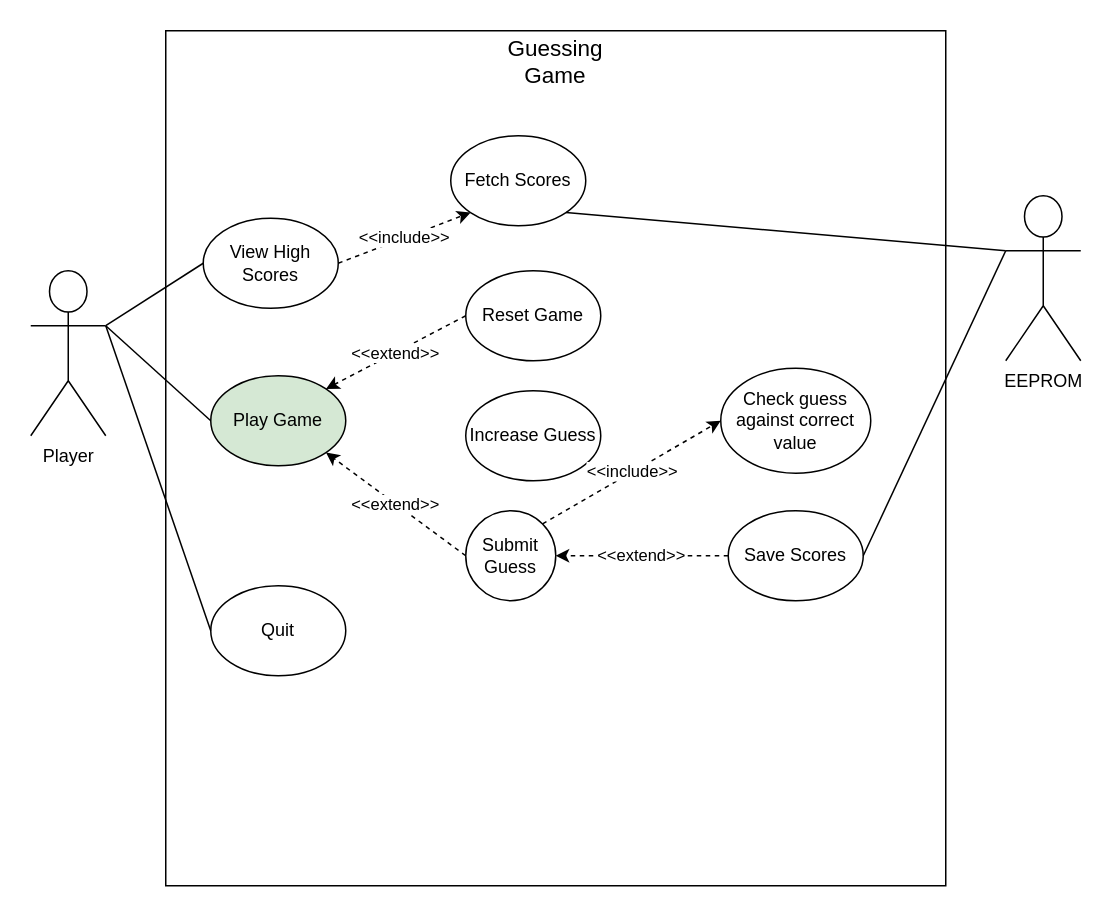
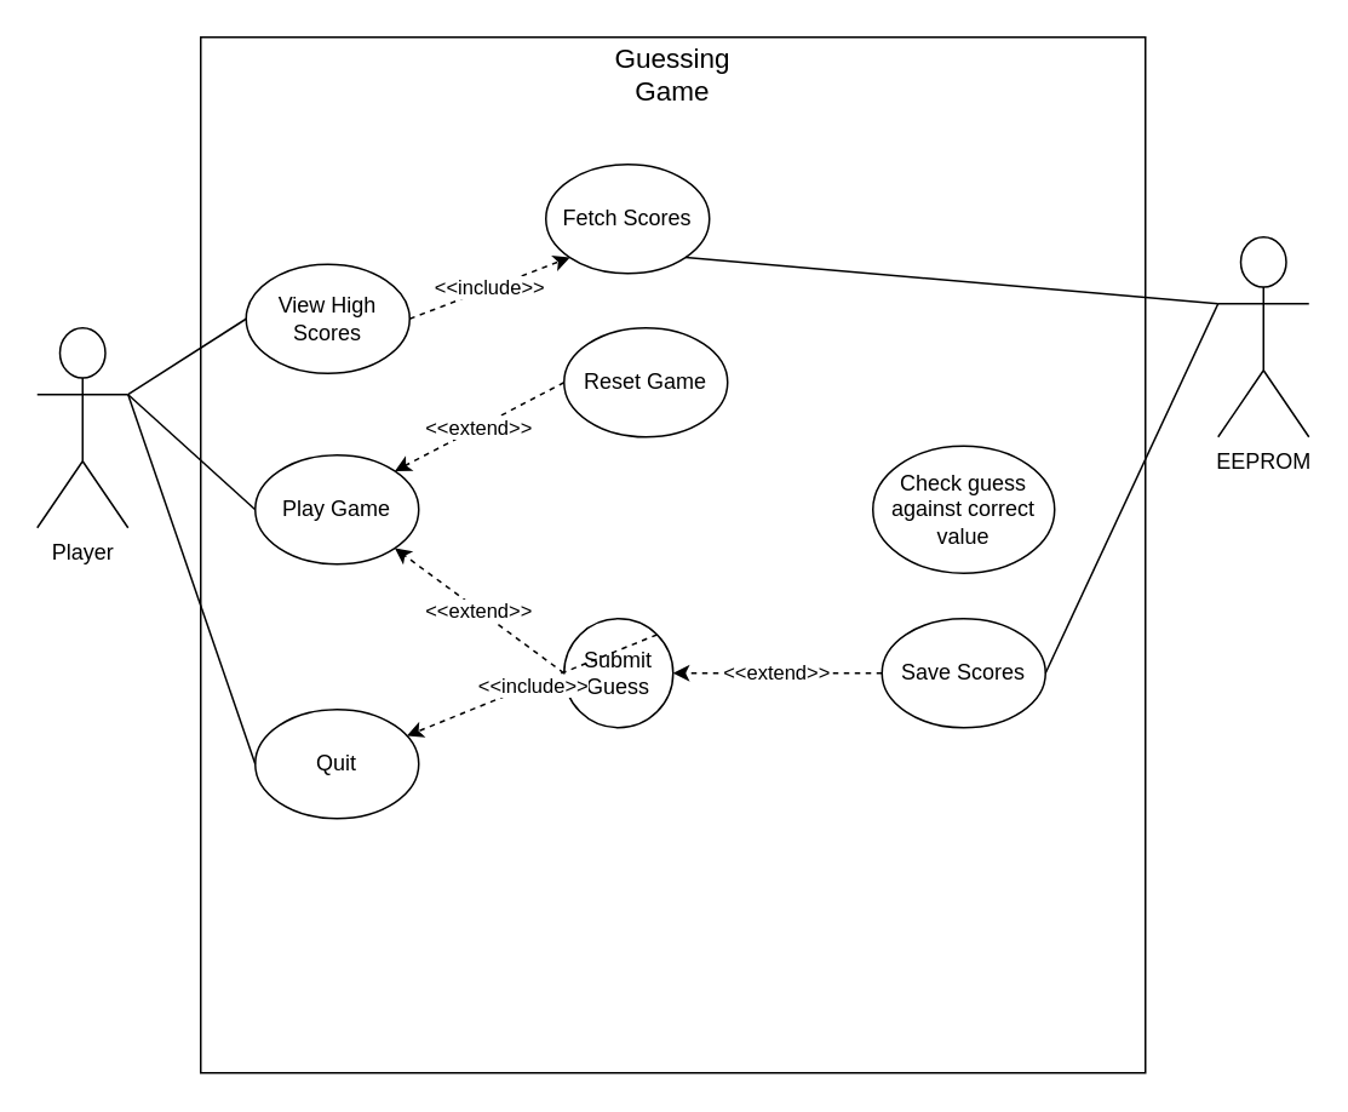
  <mxCell id="0" />
  <mxCell id="1" parent="0" />
  <mxCell id="2" value="" style="rounded=0;whiteSpace=wrap;html=1;glass=0;" parent="1" vertex="1"><mxGeometry x="110" y="20" width="520" height="570" as="geometry" /></mxCell>
  <mxCell id="3" value="&lt;div&gt;&lt;span style=&quot;font-size: 15px&quot;&gt;Guessing Game&lt;/span&gt;&lt;/div&gt;" style="text;html=1;strokeColor=none;fillColor=none;align=center;verticalAlign=middle;whiteSpace=wrap;rounded=0;glass=0;" parent="1" vertex="1"><mxGeometry x="350" y="30" width="40" height="20" as="geometry" /></mxCell>
  <mxCell id="4" value="Player" style="shape=umlActor;verticalLabelPosition=bottom;verticalAlign=top;html=1;outlineConnect=0;rounded=0;glass=0;" parent="1" vertex="1"><mxGeometry x="20" y="180" width="50" height="110" as="geometry" /></mxCell>
  <mxCell id="5" value="View High Scores" style="ellipse;whiteSpace=wrap;html=1;rounded=0;glass=0;" parent="1" vertex="1"><mxGeometry x="135" y="145" width="90" height="60" as="geometry" /></mxCell>
  <mxCell id="6" value="EEPROM" style="shape=umlActor;verticalLabelPosition=bottom;verticalAlign=top;html=1;outlineConnect=0;rounded=0;glass=0;" parent="1" vertex="1"><mxGeometry x="670" y="130" width="50" height="110" as="geometry" /></mxCell>
- <mxCell id="7" value="Play Game" style="ellipse;whiteSpace=wrap;html=1;rounded=0;glass=0;fillColor=#d5e8d4;" parent="1" vertex="1"><mxGeometry x="140" y="250" width="90" height="60" as="geometry" /></mxCell>
+ <mxCell id="7" value="Play Game" style="ellipse;whiteSpace=wrap;html=1;rounded=0;glass=0;" parent="1" vertex="1"><mxGeometry x="140" y="250" width="90" height="60" as="geometry" /></mxCell>
  <mxCell id="8" value="Quit" style="ellipse;whiteSpace=wrap;html=1;rounded=0;glass=0;" parent="1" vertex="1"><mxGeometry x="140" y="390" width="90" height="60" as="geometry" /></mxCell>
  <mxCell id="9" value="Fetch Scores" style="ellipse;whiteSpace=wrap;html=1;rounded=0;glass=0;" parent="1" vertex="1"><mxGeometry x="300" y="90" width="90" height="60" as="geometry" /></mxCell>
  <mxCell id="10" value="" style="endArrow=none;html=1;entryX=1;entryY=1;entryDx=0;entryDy=0;exitX=0;exitY=0.333;exitDx=0;exitDy=0;exitPerimeter=0;" parent="1" target="9" edge="1" source="6"><mxGeometry width="50" height="50" relative="1" as="geometry"><mxPoint x="670" y="217" as="sourcePoint" /><mxPoint x="390" y="420" as="targetPoint" /></mxGeometry></mxCell>
  <mxCell id="11" value="&amp;lt;&amp;lt;include&amp;gt;&amp;gt;" style="endArrow=classic;html=1;exitX=1;exitY=0.5;exitDx=0;exitDy=0;entryX=0;entryY=1;entryDx=0;entryDy=0;dashed=1;" parent="1" source="5" target="9" edge="1"><mxGeometry width="50" height="50" relative="1" as="geometry"><mxPoint x="340" y="470" as="sourcePoint" /><mxPoint x="390" y="420" as="targetPoint" /></mxGeometry></mxCell>
  <mxCell id="12" value="" style="endArrow=none;html=1;exitX=1;exitY=0.333;exitDx=0;exitDy=0;exitPerimeter=0;entryX=0;entryY=0.5;entryDx=0;entryDy=0;" parent="1" source="4" target="5" edge="1"><mxGeometry width="50" height="50" relative="1" as="geometry"><mxPoint x="340" y="470" as="sourcePoint" /><mxPoint x="390" y="420" as="targetPoint" /></mxGeometry></mxCell>
  <mxCell id="13" value="" style="endArrow=none;html=1;exitX=1;exitY=0.333;exitDx=0;exitDy=0;exitPerimeter=0;entryX=0;entryY=0.5;entryDx=0;entryDy=0;" parent="1" source="4" target="7" edge="1"><mxGeometry width="50" height="50" relative="1" as="geometry"><mxPoint x="80" y="226.667" as="sourcePoint" /><mxPoint x="150" y="170" as="targetPoint" /></mxGeometry></mxCell>
  <mxCell id="14" value="" style="endArrow=none;html=1;exitX=1;exitY=0.333;exitDx=0;exitDy=0;exitPerimeter=0;entryX=0;entryY=0.5;entryDx=0;entryDy=0;" parent="1" source="4" target="8" edge="1"><mxGeometry width="50" height="50" relative="1" as="geometry"><mxPoint x="80" y="226.667" as="sourcePoint" /><mxPoint x="150" y="310" as="targetPoint" /></mxGeometry></mxCell>
  <mxCell id="15" value="Save Scores" style="ellipse;whiteSpace=wrap;html=1;rounded=0;glass=0;" parent="1" vertex="1"><mxGeometry x="485" y="340" width="90" height="60" as="geometry" /></mxCell>
  <mxCell id="16" value="&amp;lt;&amp;lt;extend&amp;gt;&amp;gt;" style="endArrow=classic;html=1;exitX=0;exitY=0.5;exitDx=0;exitDy=0;entryX=1;entryY=0.5;entryDx=0;entryDy=0;dashed=1;" parent="1" source="15" target="21" edge="1"><mxGeometry width="50" height="50" relative="1" as="geometry"><mxPoint x="240" y="170" as="sourcePoint" /><mxPoint x="310" y="130" as="targetPoint" /><Array as="points" /></mxGeometry></mxCell>
  <mxCell id="17" value="" style="endArrow=none;html=1;entryX=1;entryY=0.5;entryDx=0;entryDy=0;exitX=0;exitY=0.333;exitDx=0;exitDy=0;exitPerimeter=0;" parent="1" source="6" target="15" edge="1"><mxGeometry width="50" height="50" relative="1" as="geometry"><mxPoint x="680" y="227" as="sourcePoint" /><mxPoint x="400" y="130" as="targetPoint" /></mxGeometry></mxCell>
  <mxCell id="18" value="Reset Game" style="ellipse;whiteSpace=wrap;html=1;rounded=0;glass=0;" parent="1" vertex="1"><mxGeometry x="310" y="180" width="90" height="60" as="geometry" /></mxCell>
  <mxCell id="19" value="&amp;lt;&amp;lt;extend&amp;gt;&amp;gt;" style="endArrow=classic;html=1;exitX=0;exitY=0.5;exitDx=0;exitDy=0;entryX=1;entryY=0;entryDx=0;entryDy=0;dashed=1;" parent="1" source="18" target="7" edge="1"><mxGeometry width="50" height="50" relative="1" as="geometry"><mxPoint x="320" y="230" as="sourcePoint" /><mxPoint x="240" y="290" as="targetPoint" /><Array as="points" /></mxGeometry></mxCell>
- <mxCell id="20" value="Increase Guess" style="ellipse;whiteSpace=wrap;html=1;rounded=0;glass=0;" parent="1" vertex="1"><mxGeometry x="310" y="260" width="90" height="60" as="geometry" /></mxCell>
  <mxCell id="21" value="Submit Guess" style="ellipse;whiteSpace=wrap;html=1;rounded=0;glass=0;" parent="1" vertex="1"><mxGeometry x="310" y="340" width="60" height="60" as="geometry" /></mxCell>
  <mxCell id="22" value="&amp;lt;&amp;lt;extend&amp;gt;&amp;gt;" style="endArrow=classic;html=1;exitX=0;exitY=0.5;exitDx=0;exitDy=0;dashed=1;entryX=1;entryY=1;entryDx=0;entryDy=0;" parent="1" source="21" target="7" edge="1"><mxGeometry width="50" height="50" relative="1" as="geometry"><mxPoint x="320" y="370" as="sourcePoint" /><mxPoint x="226.82" y="311.213" as="targetPoint" /><Array as="points" /></mxGeometry></mxCell>
  <mxCell id="23" value="Check guess against correct value" style="ellipse;whiteSpace=wrap;html=1;rounded=0;glass=0;" vertex="1" parent="1"><mxGeometry x="480" y="245" width="100" height="70" as="geometry" /></mxCell>
- <mxCell id="24" value="&amp;lt;&amp;lt;include&amp;gt;&amp;gt;" style="endArrow=classic;html=1;exitX=1;exitY=0;exitDx=0;exitDy=0;entryX=0;entryY=0.5;entryDx=0;entryDy=0;dashed=1;" edge="1" parent="1" source="21" target="23"><mxGeometry width="50" height="50" relative="1" as="geometry"><mxPoint x="410" y="298.79" as="sourcePoint" /><mxPoint x="493.18" y="280.003" as="targetPoint" /></mxGeometry></mxCell>
+ <mxCell id="24" value="&amp;lt;&amp;lt;include&amp;gt;&amp;gt;" style="endArrow=classic;html=1;exitX=1;exitY=0;exitDx=0;exitDy=0;dashed=1;" edge="1" parent="1" source="21" target="8"><mxGeometry width="50" height="50" relative="1" as="geometry"><mxPoint x="410" y="298.79" as="sourcePoint" /><mxPoint x="493.18" y="280.003" as="targetPoint" /></mxGeometry></mxCell>
